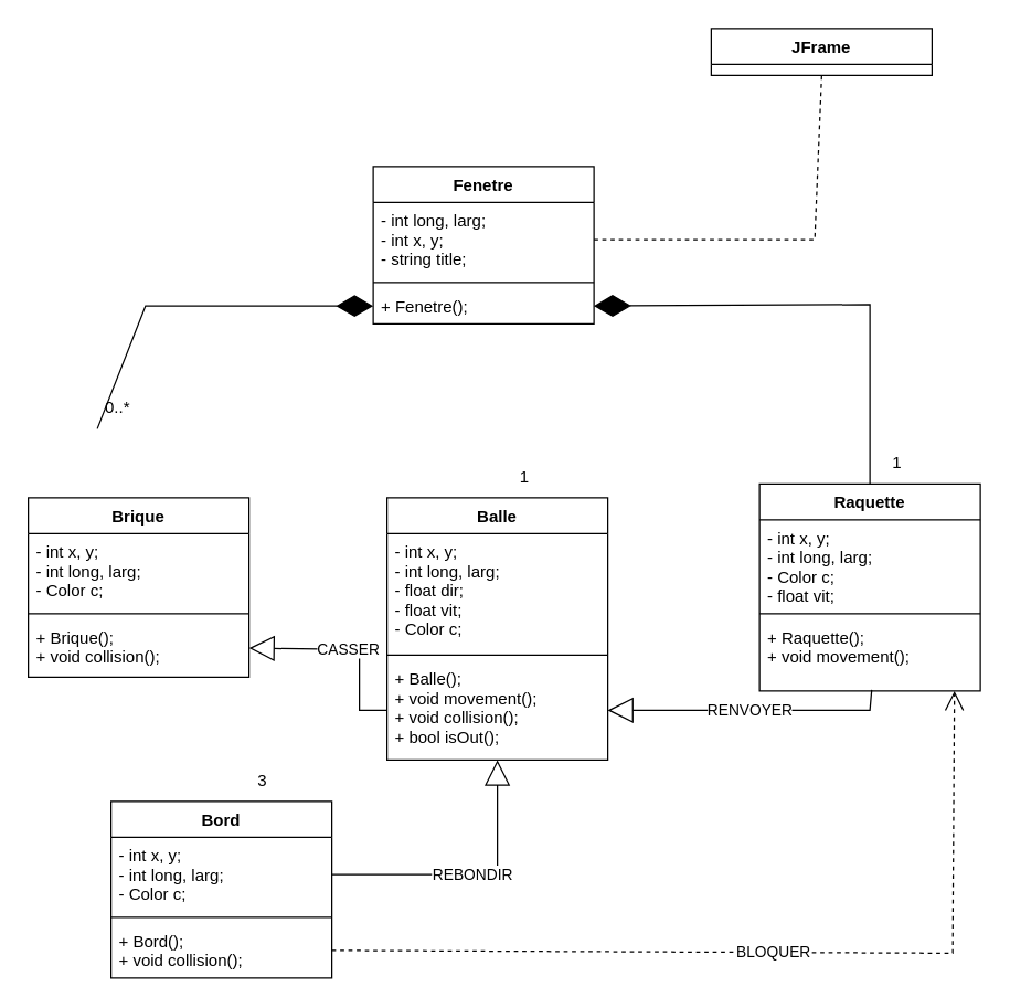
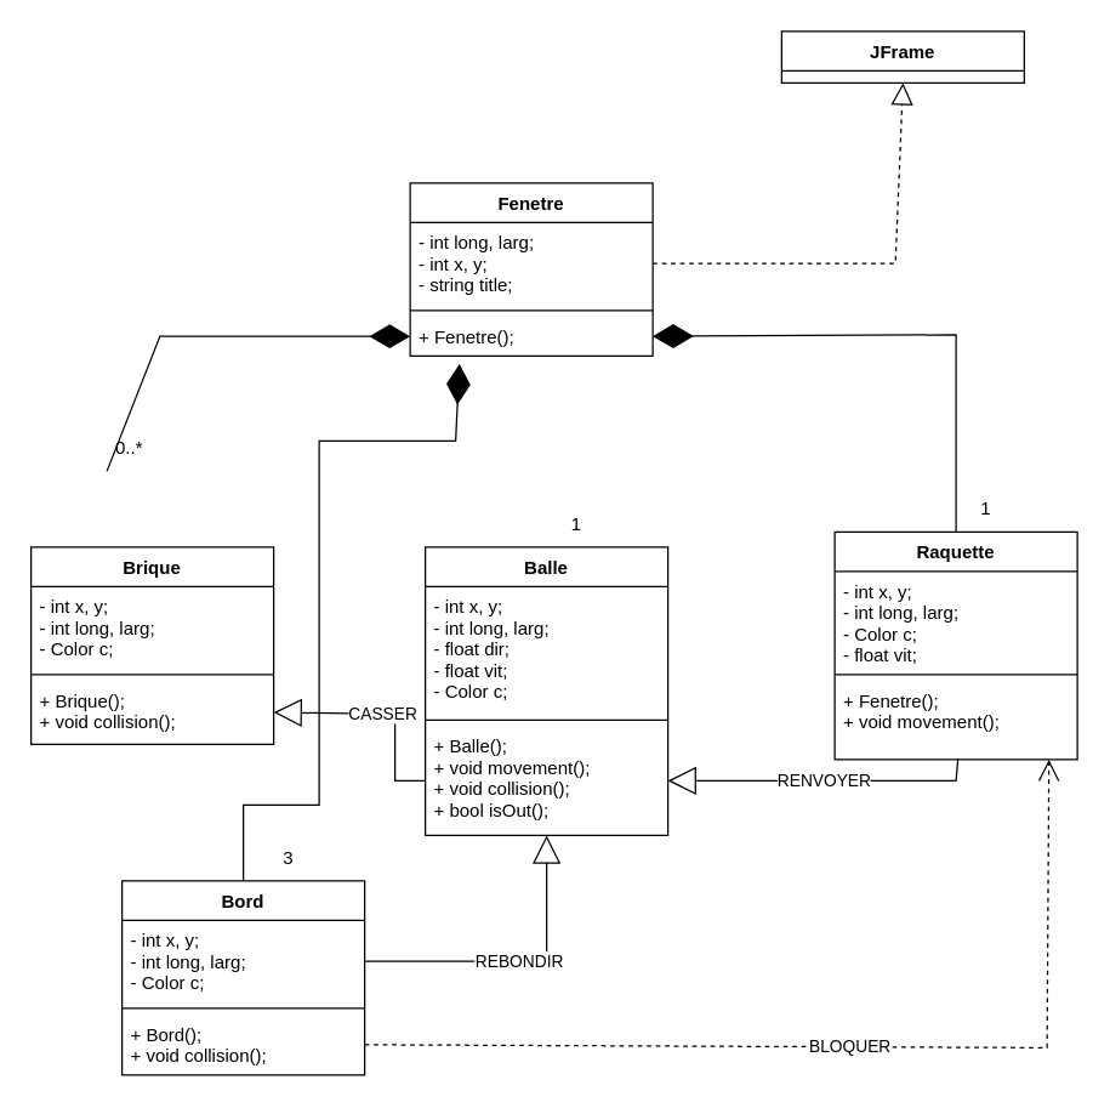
  <mxCell id="0" />
  <mxCell id="1" parent="0" />
  <mxCell id="2" value="Fenetre" style="swimlane;fontStyle=1;align=center;verticalAlign=top;childLayout=stackLayout;horizontal=1;startSize=26;horizontalStack=0;resizeParent=1;resizeParentMax=0;resizeLast=0;collapsible=1;marginBottom=0;" parent="1" vertex="1"><mxGeometry x="270" y="120" width="160" height="114" as="geometry" /></mxCell>
  <mxCell id="3" value="- int long, larg;&#10;- int x, y;&#10;- string title;" style="text;strokeColor=none;fillColor=none;align=left;verticalAlign=top;spacingLeft=4;spacingRight=4;overflow=hidden;rotatable=0;points=[[0,0.5],[1,0.5]];portConstraint=eastwest;" parent="2" vertex="1"><mxGeometry y="26" width="160" height="54" as="geometry" /></mxCell>
  <mxCell id="4" value="" style="line;strokeWidth=1;fillColor=none;align=left;verticalAlign=middle;spacingTop=-1;spacingLeft=3;spacingRight=3;rotatable=0;labelPosition=right;points=[];portConstraint=eastwest;strokeColor=inherit;" parent="2" vertex="1"><mxGeometry y="80" width="160" height="8" as="geometry" /></mxCell>
  <mxCell id="5" value="+ Fenetre();" style="text;strokeColor=none;fillColor=none;align=left;verticalAlign=top;spacingLeft=4;spacingRight=4;overflow=hidden;rotatable=0;points=[[0,0.5],[1,0.5]];portConstraint=eastwest;" parent="2" vertex="1"><mxGeometry y="88" width="160" height="26" as="geometry" /></mxCell>
  <mxCell id="6" value="JFrame" style="swimlane;fontStyle=1;align=center;verticalAlign=top;childLayout=stackLayout;horizontal=1;startSize=26;horizontalStack=0;resizeParent=1;resizeParentMax=0;resizeLast=0;collapsible=1;marginBottom=0;" parent="1" vertex="1"><mxGeometry x="515" y="20" width="160" height="34" as="geometry" /></mxCell>
- <mxCell id="7" value="" style="endArrow=none;dashed=1;endFill=0;endSize=12;html=1;rounded=0;exitX=1;exitY=0.5;exitDx=0;exitDy=0;entryX=0.5;entryY=1;entryDx=0;entryDy=0;" parent="1" source="3" target="6" edge="1"><mxGeometry width="160" relative="1" as="geometry"><mxPoint x="340" y="250" as="sourcePoint" /><mxPoint x="500" y="250" as="targetPoint" /><Array as="points"><mxPoint x="590" y="173" /></Array></mxGeometry></mxCell>
+ <mxCell id="7" value="" style="endArrow=block;dashed=1;endFill=0;endSize=12;html=1;rounded=0;exitX=1;exitY=0.5;exitDx=0;exitDy=0;entryX=0.5;entryY=1;entryDx=0;entryDy=0;" parent="1" source="3" target="6" edge="1"><mxGeometry width="160" relative="1" as="geometry"><mxPoint x="340" y="250" as="sourcePoint" /><mxPoint x="500" y="250" as="targetPoint" /><Array as="points"><mxPoint x="590" y="173" /></Array></mxGeometry></mxCell>
  <mxCell id="8" value="Brique" style="swimlane;fontStyle=1;align=center;verticalAlign=top;childLayout=stackLayout;horizontal=1;startSize=26;horizontalStack=0;resizeParent=1;resizeParentMax=0;resizeLast=0;collapsible=1;marginBottom=0;" parent="1" vertex="1"><mxGeometry x="20" y="360" width="160" height="130" as="geometry" /></mxCell>
  <mxCell id="9" value="- int x, y;&#10;- int long, larg;&#10;- Color c;" style="text;strokeColor=none;fillColor=none;align=left;verticalAlign=top;spacingLeft=4;spacingRight=4;overflow=hidden;rotatable=0;points=[[0,0.5],[1,0.5]];portConstraint=eastwest;" parent="8" vertex="1"><mxGeometry y="26" width="160" height="54" as="geometry" /></mxCell>
  <mxCell id="10" value="" style="line;strokeWidth=1;fillColor=none;align=left;verticalAlign=middle;spacingTop=-1;spacingLeft=3;spacingRight=3;rotatable=0;labelPosition=right;points=[];portConstraint=eastwest;strokeColor=inherit;" parent="8" vertex="1"><mxGeometry y="80" width="160" height="8" as="geometry" /></mxCell>
  <mxCell id="11" value="+ Brique();&#10;+ void collision();&#10;" style="text;strokeColor=none;fillColor=none;align=left;verticalAlign=top;spacingLeft=4;spacingRight=4;overflow=hidden;rotatable=0;points=[[0,0.5],[1,0.5]];portConstraint=eastwest;" parent="8" vertex="1"><mxGeometry y="88" width="160" height="42" as="geometry" /></mxCell>
  <mxCell id="12" value="Balle" style="swimlane;fontStyle=1;align=center;verticalAlign=top;childLayout=stackLayout;horizontal=1;startSize=26;horizontalStack=0;resizeParent=1;resizeParentMax=0;resizeLast=0;collapsible=1;marginBottom=0;" parent="1" vertex="1"><mxGeometry x="280" y="360" width="160" height="190" as="geometry" /></mxCell>
  <mxCell id="13" value="- int x, y;&#10;- int long, larg;&#10;- float dir;&#10;- float vit;&#10;- Color c;" style="text;strokeColor=none;fillColor=none;align=left;verticalAlign=top;spacingLeft=4;spacingRight=4;overflow=hidden;rotatable=0;points=[[0,0.5],[1,0.5]];portConstraint=eastwest;" parent="12" vertex="1"><mxGeometry y="26" width="160" height="84" as="geometry" /></mxCell>
  <mxCell id="14" value="" style="line;strokeWidth=1;fillColor=none;align=left;verticalAlign=middle;spacingTop=-1;spacingLeft=3;spacingRight=3;rotatable=0;labelPosition=right;points=[];portConstraint=eastwest;strokeColor=inherit;" parent="12" vertex="1"><mxGeometry y="110" width="160" height="8" as="geometry" /></mxCell>
  <mxCell id="15" value="+ Balle();&#10;+ void movement();&#10;+ void collision();&#10;+ bool isOut();" style="text;strokeColor=none;fillColor=none;align=left;verticalAlign=top;spacingLeft=4;spacingRight=4;overflow=hidden;rotatable=0;points=[[0,0.5],[1,0.5]];portConstraint=eastwest;" parent="12" vertex="1"><mxGeometry y="118" width="160" height="72" as="geometry" /></mxCell>
  <mxCell id="16" value="Raquette" style="swimlane;fontStyle=1;align=center;verticalAlign=top;childLayout=stackLayout;horizontal=1;startSize=26;horizontalStack=0;resizeParent=1;resizeParentMax=0;resizeLast=0;collapsible=1;marginBottom=0;" parent="1" vertex="1"><mxGeometry x="550" y="350" width="160" height="150" as="geometry" /></mxCell>
  <mxCell id="17" value="- int x, y;&#10;- int long, larg;&#10;- Color c;&#10;- float vit;" style="text;strokeColor=none;fillColor=none;align=left;verticalAlign=top;spacingLeft=4;spacingRight=4;overflow=hidden;rotatable=0;points=[[0,0.5],[1,0.5]];portConstraint=eastwest;" parent="16" vertex="1"><mxGeometry y="26" width="160" height="64" as="geometry" /></mxCell>
  <mxCell id="18" value="" style="line;strokeWidth=1;fillColor=none;align=left;verticalAlign=middle;spacingTop=-1;spacingLeft=3;spacingRight=3;rotatable=0;labelPosition=right;points=[];portConstraint=eastwest;strokeColor=inherit;" parent="16" vertex="1"><mxGeometry y="90" width="160" height="8" as="geometry" /></mxCell>
- <mxCell id="19" value="+ Raquette();&#10;+ void movement();" style="text;strokeColor=none;fillColor=none;align=left;verticalAlign=top;spacingLeft=4;spacingRight=4;overflow=hidden;rotatable=0;points=[[0,0.5],[1,0.5]];portConstraint=eastwest;" parent="16" vertex="1"><mxGeometry y="98" width="160" height="52" as="geometry" /></mxCell>
+ <mxCell id="19" value="+ Fenetre();&#10;+ void movement();" style="text;strokeColor=none;fillColor=none;align=left;verticalAlign=top;spacingLeft=4;spacingRight=4;overflow=hidden;rotatable=0;points=[[0,0.5],[1,0.5]];portConstraint=eastwest;" parent="16" vertex="1"><mxGeometry y="98" width="160" height="52" as="geometry" /></mxCell>
  <mxCell id="20" value="0..*" style="text;html=1;strokeColor=none;fillColor=none;align=center;verticalAlign=middle;whiteSpace=wrap;rounded=0;" parent="1" vertex="1"><mxGeometry x="55" y="280" width="60" height="30" as="geometry" /></mxCell>
  <mxCell id="21" value="" style="endArrow=diamondThin;endFill=1;endSize=24;html=1;rounded=0;entryX=1;entryY=0.5;entryDx=0;entryDy=0;exitX=0.5;exitY=0;exitDx=0;exitDy=0;" parent="1" source="16" target="5" edge="1"><mxGeometry width="160" relative="1" as="geometry"><mxPoint x="450" y="310" as="sourcePoint" /><mxPoint x="610" y="310" as="targetPoint" /><Array as="points"><mxPoint x="630" y="220" /></Array></mxGeometry></mxCell>
  <mxCell id="22" value="" style="endArrow=diamondThin;endFill=1;endSize=24;html=1;rounded=0;entryX=0;entryY=0.5;entryDx=0;entryDy=0;exitX=0.25;exitY=1;exitDx=0;exitDy=0;" parent="1" source="20" target="5" edge="1"><mxGeometry width="160" relative="1" as="geometry"><mxPoint x="90" y="220" as="sourcePoint" /><mxPoint x="500" y="350" as="targetPoint" /><Array as="points"><mxPoint x="105" y="221" /></Array></mxGeometry></mxCell>
  <mxCell id="23" value="1" style="text;html=1;strokeColor=none;fillColor=none;align=center;verticalAlign=middle;whiteSpace=wrap;rounded=0;" parent="1" vertex="1"><mxGeometry x="350" y="330" width="60" height="30" as="geometry" /></mxCell>
  <mxCell id="24" value="1" style="text;html=1;strokeColor=none;fillColor=none;align=center;verticalAlign=middle;whiteSpace=wrap;rounded=0;" parent="1" vertex="1"><mxGeometry x="620" y="320" width="60" height="30" as="geometry" /></mxCell>
  <mxCell id="25" value="Bord" style="swimlane;fontStyle=1;align=center;verticalAlign=top;childLayout=stackLayout;horizontal=1;startSize=26;horizontalStack=0;resizeParent=1;resizeParentMax=0;resizeLast=0;collapsible=1;marginBottom=0;" parent="1" vertex="1"><mxGeometry x="80" y="580" width="160" height="128" as="geometry" /></mxCell>
  <mxCell id="26" value="- int x, y;&#10;- int long, larg;&#10;- Color c;" style="text;strokeColor=none;fillColor=none;align=left;verticalAlign=top;spacingLeft=4;spacingRight=4;overflow=hidden;rotatable=0;points=[[0,0.5],[1,0.5]];portConstraint=eastwest;" parent="25" vertex="1"><mxGeometry y="26" width="160" height="54" as="geometry" /></mxCell>
  <mxCell id="27" value="" style="line;strokeWidth=1;fillColor=none;align=left;verticalAlign=middle;spacingTop=-1;spacingLeft=3;spacingRight=3;rotatable=0;labelPosition=right;points=[];portConstraint=eastwest;strokeColor=inherit;" parent="25" vertex="1"><mxGeometry y="80" width="160" height="8" as="geometry" /></mxCell>
  <mxCell id="28" value="+ Bord();&#10;+ void collision();&#10;" style="text;strokeColor=none;fillColor=none;align=left;verticalAlign=top;spacingLeft=4;spacingRight=4;overflow=hidden;rotatable=0;points=[[0,0.5],[1,0.5]];portConstraint=eastwest;" parent="25" vertex="1"><mxGeometry y="88" width="160" height="40" as="geometry" /></mxCell>
+ <mxCell id="29" value="" style="endArrow=diamondThin;endFill=1;endSize=24;html=1;rounded=0;exitX=0.5;exitY=0;exitDx=0;exitDy=0;entryX=0.203;entryY=1.2;entryDx=0;entryDy=0;entryPerimeter=0;" parent="1" source="25" target="5" edge="1"><mxGeometry width="160" relative="1" as="geometry"><mxPoint x="310" y="510" as="sourcePoint" /><mxPoint x="470" y="510" as="targetPoint" /><Array as="points"><mxPoint x="160" y="530" /><mxPoint x="210" y="530" /><mxPoint x="210" y="290" /><mxPoint x="300" y="290" /></Array></mxGeometry></mxCell>
  <mxCell id="30" value="3" style="text;html=1;strokeColor=none;fillColor=none;align=center;verticalAlign=middle;whiteSpace=wrap;rounded=0;" parent="1" vertex="1"><mxGeometry x="160" y="550" width="60" height="30" as="geometry" /></mxCell>
  <mxCell id="31" value="RENVOYER" style="endArrow=block;endSize=16;endFill=0;html=1;rounded=0;exitX=0.508;exitY=0.985;exitDx=0;exitDy=0;exitPerimeter=0;entryX=1;entryY=0.5;entryDx=0;entryDy=0;" parent="1" source="19" target="15" edge="1"><mxGeometry width="160" relative="1" as="geometry"><mxPoint x="420" y="690" as="sourcePoint" /><mxPoint x="580" y="690" as="targetPoint" /><Array as="points"><mxPoint x="630" y="514" /><mxPoint x="540" y="514" /></Array></mxGeometry></mxCell>
  <mxCell id="32" value="CASSER" style="endArrow=block;endSize=16;endFill=0;html=1;rounded=0;exitX=0;exitY=0.5;exitDx=0;exitDy=0;entryX=1;entryY=0.5;entryDx=0;entryDy=0;" parent="1" source="15" target="11" edge="1"><mxGeometry width="160" relative="1" as="geometry"><mxPoint x="344" y="660" as="sourcePoint" /><mxPoint x="504" y="660" as="targetPoint" /><Array as="points"><mxPoint x="260" y="514" /><mxPoint x="260" y="470" /></Array></mxGeometry></mxCell>
  <mxCell id="33" value="REBONDIR" style="endArrow=block;endSize=16;endFill=0;html=1;rounded=0;exitX=1;exitY=0.5;exitDx=0;exitDy=0;" parent="1" source="26" edge="1"><mxGeometry width="160" relative="1" as="geometry"><mxPoint x="320" y="670" as="sourcePoint" /><mxPoint x="360" y="550" as="targetPoint" /><Array as="points"><mxPoint x="300" y="633" /><mxPoint x="360" y="633" /></Array></mxGeometry></mxCell>
  <mxCell id="34" value="BLOQUER" style="endArrow=open;endSize=12;dashed=1;html=1;rounded=0;exitX=1;exitY=0.5;exitDx=0;exitDy=0;entryX=0.883;entryY=1;entryDx=0;entryDy=0;entryPerimeter=0;" parent="1" source="28" target="19" edge="1"><mxGeometry width="160" relative="1" as="geometry"><mxPoint x="500" y="670" as="sourcePoint" /><mxPoint x="660" y="670" as="targetPoint" /><Array as="points"><mxPoint x="690" y="690" /></Array></mxGeometry></mxCell>
